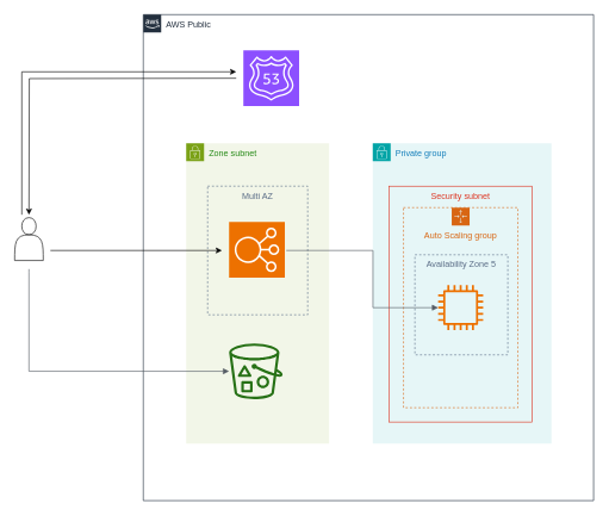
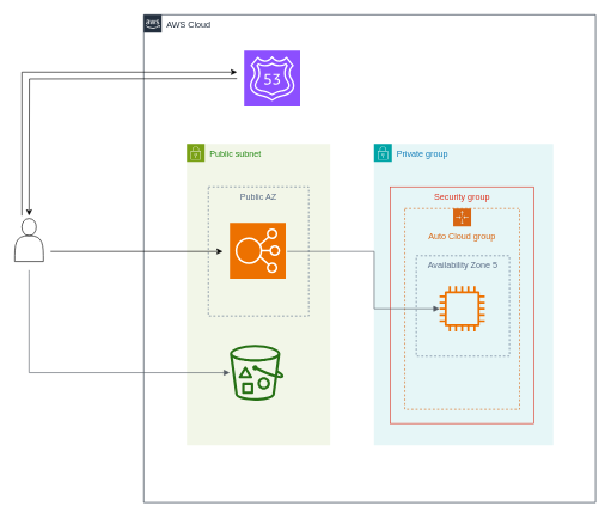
  <mxCell id="0" />
  <mxCell id="1" parent="0" />
- <mxCell id="2" value="AWS Public" style="points=[[0,0],[0.25,0],[0.5,0],[0.75,0],[1,0],[1,0.25],[1,0.5],[1,0.75],[1,1],[0.75,1],[0.5,1],[0.25,1],[0,1],[0,0.75],[0,0.5],[0,0.25]];outlineConnect=0;gradientColor=none;html=1;whiteSpace=wrap;fontSize=12;fontStyle=0;shape=mxgraph.aws4.group;grIcon=mxgraph.aws4.group_aws_cloud_alt;strokeColor=#232F3E;fillColor=none;verticalAlign=top;align=left;spacingLeft=30;fontColor=#232F3E;dashed=0;labelBackgroundColor=#ffffff;container=1;pointerEvents=0;collapsible=0;recursiveResize=0;" parent="1" vertex="1"><mxGeometry x="200" y="20" width="630" height="680" as="geometry" /></mxCell>
+ <mxCell id="2" value="AWS Cloud" style="points=[[0,0],[0.25,0],[0.5,0],[0.75,0],[1,0],[1,0.25],[1,0.5],[1,0.75],[1,1],[0.75,1],[0.5,1],[0.25,1],[0,1],[0,0.75],[0,0.5],[0,0.25]];outlineConnect=0;gradientColor=none;html=1;whiteSpace=wrap;fontSize=12;fontStyle=0;shape=mxgraph.aws4.group;grIcon=mxgraph.aws4.group_aws_cloud_alt;strokeColor=#232F3E;fillColor=none;verticalAlign=top;align=left;spacingLeft=30;fontColor=#232F3E;dashed=0;labelBackgroundColor=#ffffff;container=1;pointerEvents=0;collapsible=0;recursiveResize=0;" parent="1" vertex="1"><mxGeometry x="200" y="20" width="630" height="680" as="geometry" /></mxCell>
  <mxCell id="3" value="" style="sketch=0;points=[[0,0,0],[0.25,0,0],[0.5,0,0],[0.75,0,0],[1,0,0],[0,1,0],[0.25,1,0],[0.5,1,0],[0.75,1,0],[1,1,0],[0,0.25,0],[0,0.5,0],[0,0.75,0],[1,0.25,0],[1,0.5,0],[1,0.75,0]];outlineConnect=0;fontColor=#232F3E;fillColor=#8C4FFF;strokeColor=#ffffff;dashed=0;verticalLabelPosition=bottom;verticalAlign=top;align=center;html=1;fontSize=12;fontStyle=0;aspect=fixed;shape=mxgraph.aws4.resourceIcon;resIcon=mxgraph.aws4.route_53;" vertex="1" parent="2"><mxGeometry x="140" y="50" width="78" height="78" as="geometry" /></mxCell>
- <mxCell id="4" value="Zone subnet" style="points=[[0,0],[0.25,0],[0.5,0],[0.75,0],[1,0],[1,0.25],[1,0.5],[1,0.75],[1,1],[0.75,1],[0.5,1],[0.25,1],[0,1],[0,0.75],[0,0.5],[0,0.25]];outlineConnect=0;gradientColor=none;html=1;whiteSpace=wrap;fontSize=12;fontStyle=0;container=1;pointerEvents=0;collapsible=0;recursiveResize=0;shape=mxgraph.aws4.group;grIcon=mxgraph.aws4.group_security_group;grStroke=0;strokeColor=#7AA116;fillColor=#F2F6E8;verticalAlign=top;align=left;spacingLeft=30;fontColor=#248814;dashed=0;" vertex="1" parent="2"><mxGeometry x="60" y="180" width="200" height="420" as="geometry" /></mxCell>
+ <mxCell id="4" value="Public subnet" style="points=[[0,0],[0.25,0],[0.5,0],[0.75,0],[1,0],[1,0.25],[1,0.5],[1,0.75],[1,1],[0.75,1],[0.5,1],[0.25,1],[0,1],[0,0.75],[0,0.5],[0,0.25]];outlineConnect=0;gradientColor=none;html=1;whiteSpace=wrap;fontSize=12;fontStyle=0;container=1;pointerEvents=0;collapsible=0;recursiveResize=0;shape=mxgraph.aws4.group;grIcon=mxgraph.aws4.group_security_group;grStroke=0;strokeColor=#7AA116;fillColor=#F2F6E8;verticalAlign=top;align=left;spacingLeft=30;fontColor=#248814;dashed=0;" vertex="1" parent="2"><mxGeometry x="60" y="180" width="200" height="420" as="geometry" /></mxCell>
  <mxCell id="5" value="" style="outlineConnect=0;fontColor=#232F3E;gradientColor=none;fillColor=#277116;strokeColor=none;dashed=0;verticalLabelPosition=bottom;verticalAlign=top;align=center;html=1;fontSize=12;fontStyle=0;aspect=fixed;pointerEvents=1;shape=mxgraph.aws4.bucket_with_objects;labelBackgroundColor=#ffffff;" parent="4" vertex="1"><mxGeometry x="60" y="280" width="75" height="78" as="geometry" /></mxCell>
  <mxCell id="6" value="" style="sketch=0;points=[[0,0,0],[0.25,0,0],[0.5,0,0],[0.75,0,0],[1,0,0],[0,1,0],[0.25,1,0],[0.5,1,0],[0.75,1,0],[1,1,0],[0,0.25,0],[0,0.5,0],[0,0.75,0],[1,0.25,0],[1,0.5,0],[1,0.75,0]];outlineConnect=0;fontColor=#232F3E;fillColor=#ED7100;strokeColor=#ffffff;dashed=0;verticalLabelPosition=bottom;verticalAlign=top;align=center;html=1;fontSize=12;fontStyle=0;aspect=fixed;shape=mxgraph.aws4.resourceIcon;resIcon=mxgraph.aws4.elastic_load_balancing;" vertex="1" parent="2"><mxGeometry x="120" y="290" width="78" height="78" as="geometry" /></mxCell>
- <mxCell id="7" value="Multi AZ" style="fillColor=none;strokeColor=#5A6C86;dashed=1;verticalAlign=top;fontStyle=0;fontColor=#5A6C86;whiteSpace=wrap;html=1;" vertex="1" parent="2"><mxGeometry x="90" y="240" width="140" height="180" as="geometry" /></mxCell>
+ <mxCell id="7" value="Public AZ" style="fillColor=none;strokeColor=#5A6C86;dashed=1;verticalAlign=top;fontStyle=0;fontColor=#5A6C86;whiteSpace=wrap;html=1;" vertex="1" parent="2"><mxGeometry x="90" y="240" width="140" height="180" as="geometry" /></mxCell>
  <mxCell id="8" value="" style="shape=actor;whiteSpace=wrap;html=1;" vertex="1" parent="1"><mxGeometry x="20" y="304" width="40" height="60" as="geometry" /></mxCell>
  <mxCell id="9" style="edgeStyle=orthogonalEdgeStyle;rounded=0;orthogonalLoop=1;jettySize=auto;html=1;" edge="1" parent="1"><mxGeometry relative="1" as="geometry"><mxPoint x="30" y="300" as="sourcePoint" /><mxPoint x="330" y="100" as="targetPoint" /><Array as="points"><mxPoint x="30" y="300" /><mxPoint x="30" y="100" /><mxPoint x="340" y="100" /></Array></mxGeometry></mxCell>
  <mxCell id="10" style="edgeStyle=orthogonalEdgeStyle;rounded=0;orthogonalLoop=1;jettySize=auto;html=1;" edge="1" parent="1"><mxGeometry relative="1" as="geometry"><mxPoint x="330" y="109" as="sourcePoint" /><mxPoint x="40" y="300" as="targetPoint" /></mxGeometry></mxCell>
  <mxCell id="11" value="" style="endArrow=classic;html=1;rounded=0;" edge="1" parent="1"><mxGeometry width="50" height="50" relative="1" as="geometry"><mxPoint x="70" y="350" as="sourcePoint" /><mxPoint x="310" y="350" as="targetPoint" /></mxGeometry></mxCell>
  <mxCell id="12" value="" style="edgeStyle=orthogonalEdgeStyle;html=1;endArrow=block;elbow=vertical;startArrow=none;endFill=1;strokeColor=#545B64;rounded=0;" edge="1" parent="1" target="5"><mxGeometry width="100" relative="1" as="geometry"><mxPoint x="40" y="376" as="sourcePoint" /><mxPoint x="170" y="560" as="targetPoint" /><Array as="points"><mxPoint x="40" y="380" /><mxPoint x="40" y="519" /></Array></mxGeometry></mxCell>
  <mxCell id="13" value="Private group" style="points=[[0,0],[0.25,0],[0.5,0],[0.75,0],[1,0],[1,0.25],[1,0.5],[1,0.75],[1,1],[0.75,1],[0.5,1],[0.25,1],[0,1],[0,0.75],[0,0.5],[0,0.25]];outlineConnect=0;gradientColor=none;html=1;whiteSpace=wrap;fontSize=12;fontStyle=0;container=1;pointerEvents=0;collapsible=0;recursiveResize=0;shape=mxgraph.aws4.group;grIcon=mxgraph.aws4.group_security_group;grStroke=0;strokeColor=#00A4A6;fillColor=#E6F6F7;verticalAlign=top;align=left;spacingLeft=30;fontColor=#147EBA;dashed=0;" vertex="1" parent="1"><mxGeometry x="521" y="200" width="250" height="420" as="geometry" /></mxCell>
- <mxCell id="14" value="Security subnet" style="fillColor=none;strokeColor=#DD3522;verticalAlign=top;fontStyle=0;fontColor=#DD3522;whiteSpace=wrap;html=1;" vertex="1" parent="13"><mxGeometry x="23" y="60" width="200" height="330" as="geometry" /></mxCell>
- <mxCell id="15" value="Auto Scaling group" style="points=[[0,0],[0.25,0],[0.5,0],[0.75,0],[1,0],[1,0.25],[1,0.5],[1,0.75],[1,1],[0.75,1],[0.5,1],[0.25,1],[0,1],[0,0.75],[0,0.5],[0,0.25]];outlineConnect=0;gradientColor=none;html=1;whiteSpace=wrap;fontSize=12;fontStyle=0;container=1;pointerEvents=0;collapsible=0;recursiveResize=0;shape=mxgraph.aws4.groupCenter;grIcon=mxgraph.aws4.group_auto_scaling_group;grStroke=1;strokeColor=#D86613;fillColor=none;verticalAlign=top;align=center;fontColor=#D86613;dashed=1;spacingTop=25;" vertex="1" parent="13"><mxGeometry x="43" y="90" width="160" height="280" as="geometry" /></mxCell>
+ <mxCell id="14" value="Security group" style="fillColor=none;strokeColor=#DD3522;verticalAlign=top;fontStyle=0;fontColor=#DD3522;whiteSpace=wrap;html=1;" vertex="1" parent="13"><mxGeometry x="23" y="60" width="200" height="330" as="geometry" /></mxCell>
+ <mxCell id="15" value="Auto Cloud group" style="points=[[0,0],[0.25,0],[0.5,0],[0.75,0],[1,0],[1,0.25],[1,0.5],[1,0.75],[1,1],[0.75,1],[0.5,1],[0.25,1],[0,1],[0,0.75],[0,0.5],[0,0.25]];outlineConnect=0;gradientColor=none;html=1;whiteSpace=wrap;fontSize=12;fontStyle=0;container=1;pointerEvents=0;collapsible=0;recursiveResize=0;shape=mxgraph.aws4.groupCenter;grIcon=mxgraph.aws4.group_auto_scaling_group;grStroke=1;strokeColor=#D86613;fillColor=none;verticalAlign=top;align=center;fontColor=#D86613;dashed=1;spacingTop=25;" vertex="1" parent="13"><mxGeometry x="43" y="90" width="160" height="280" as="geometry" /></mxCell>
  <mxCell id="16" value="" style="sketch=0;outlineConnect=0;fontColor=#232F3E;gradientColor=none;fillColor=#ED7100;strokeColor=none;dashed=0;verticalLabelPosition=bottom;verticalAlign=top;align=center;html=1;fontSize=12;fontStyle=0;aspect=fixed;pointerEvents=1;shape=mxgraph.aws4.instance2;" vertex="1" parent="15"><mxGeometry x="48.5" y="108.5" width="63" height="63" as="geometry" /></mxCell>
  <mxCell id="17" value="" style="edgeStyle=orthogonalEdgeStyle;html=1;endArrow=block;elbow=vertical;startArrow=none;endFill=1;strokeColor=#545B64;rounded=0;exitX=0.786;exitY=0.5;exitDx=0;exitDy=0;exitPerimeter=0;" edge="1" parent="1" source="7" target="16"><mxGeometry width="100" relative="1" as="geometry"><mxPoint x="560" y="380" as="sourcePoint" /><mxPoint x="660" y="380" as="targetPoint" /></mxGeometry></mxCell>
  <mxCell id="18" value="Availability Zone 5" style="fillColor=none;strokeColor=#5A6C86;dashed=1;verticalAlign=top;fontStyle=0;fontColor=#5A6C86;whiteSpace=wrap;html=1;" vertex="1" parent="1"><mxGeometry x="580" y="356" width="130" height="140" as="geometry" /></mxCell>
